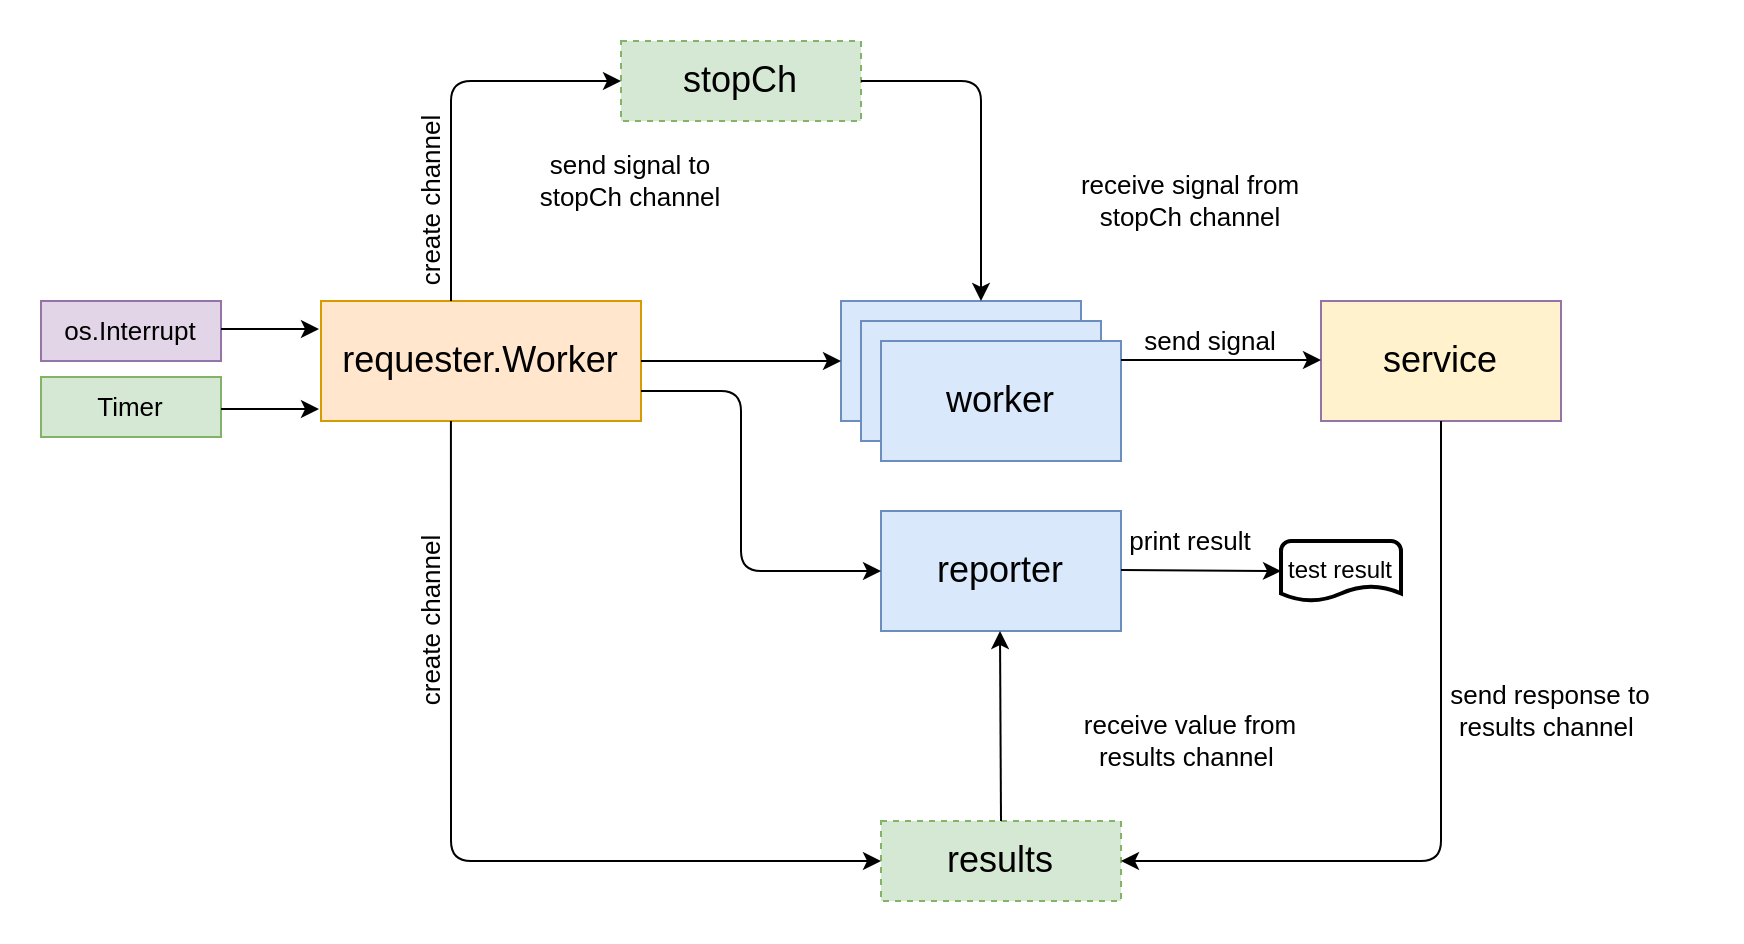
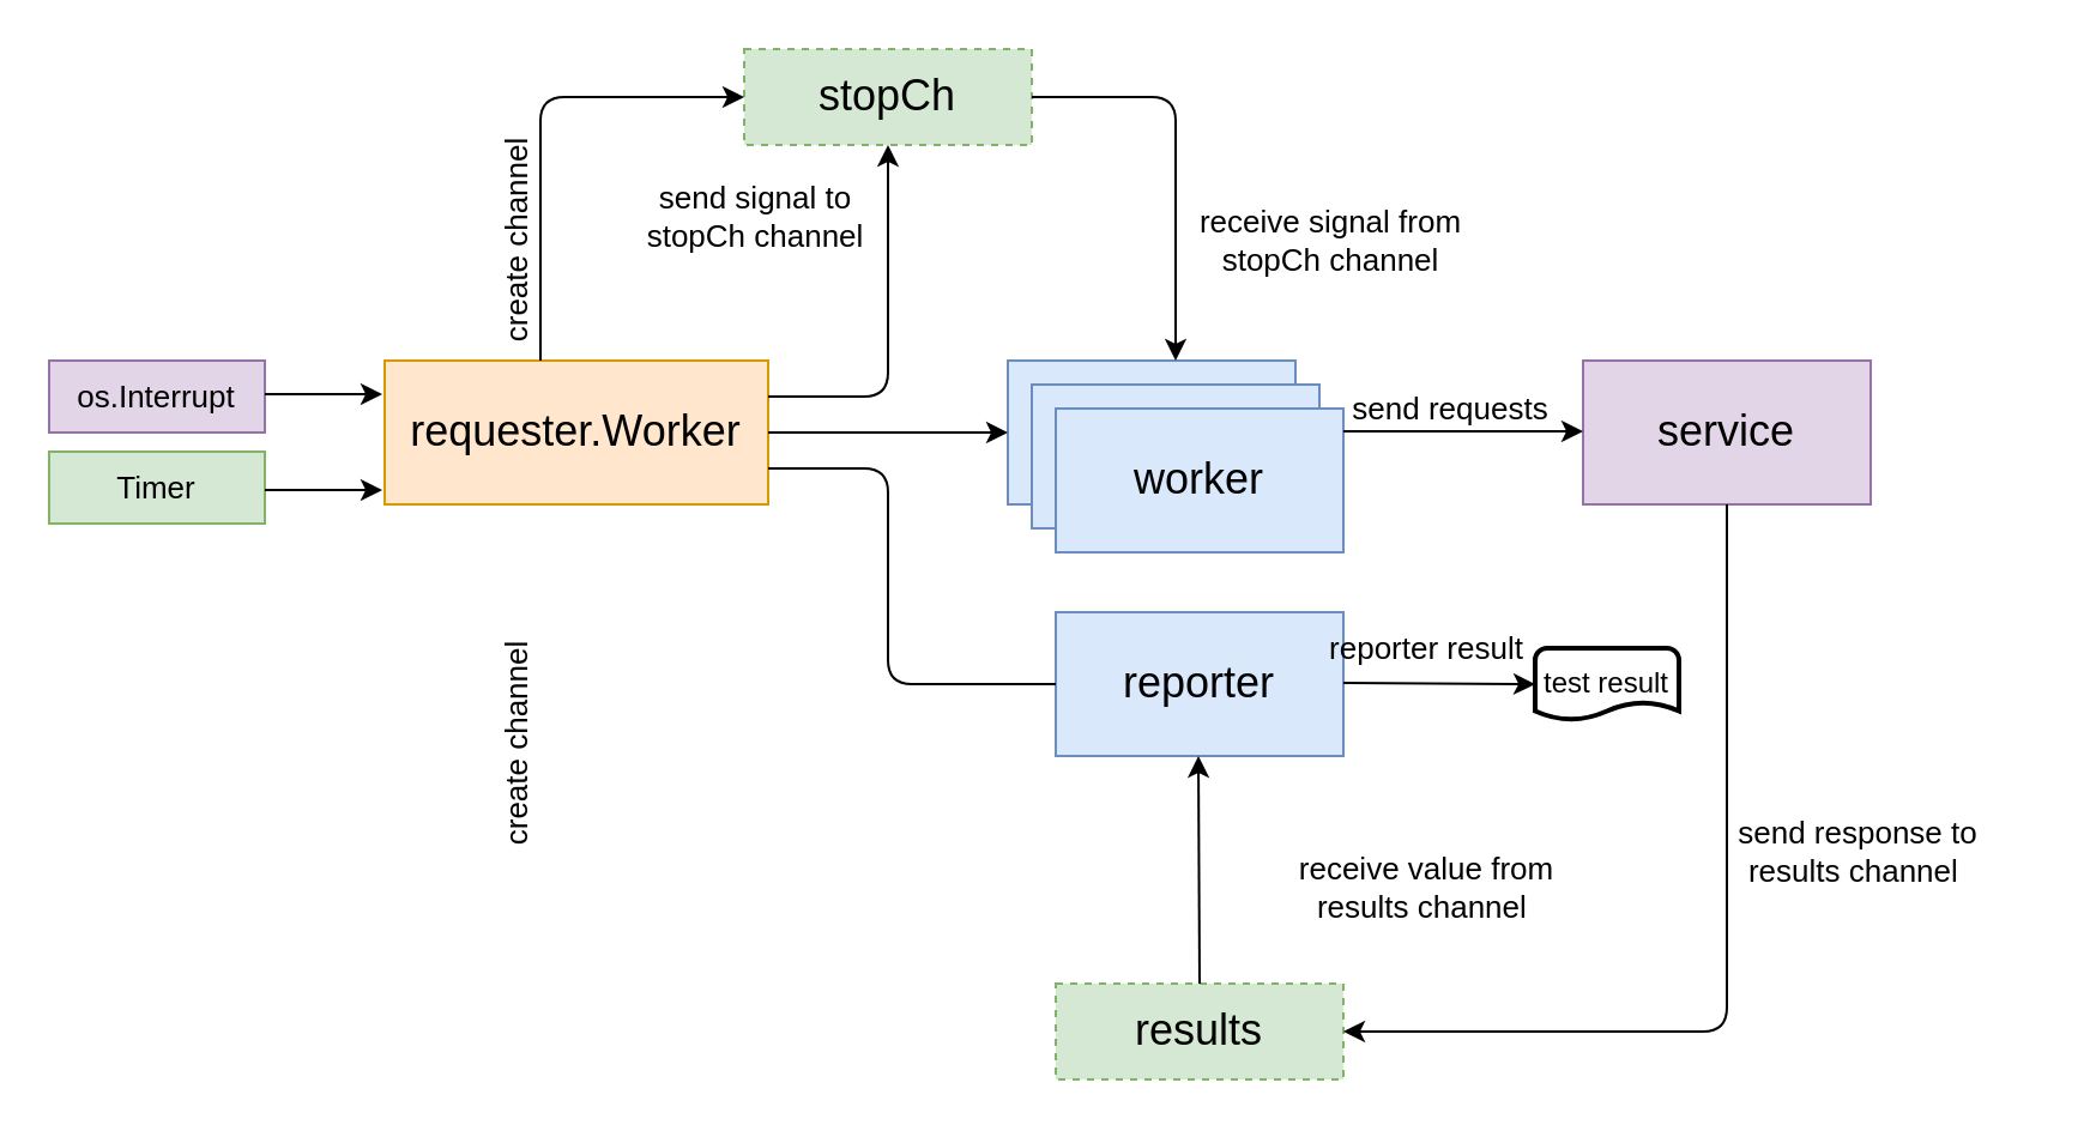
  <mxCell id="0" />
  <mxCell id="1" parent="0" />
  <mxCell id="2" value="worker" style="rounded=0;whiteSpace=wrap;html=1;fontSize=18;fillColor=#dae8fc;strokeColor=#6c8ebf;" parent="1" vertex="1"><mxGeometry x="420" y="150" width="120" height="60" as="geometry" /></mxCell>
  <mxCell id="3" value="worker" style="rounded=0;whiteSpace=wrap;html=1;fontSize=18;fillColor=#dae8fc;strokeColor=#6c8ebf;" parent="1" vertex="1"><mxGeometry x="430" y="160" width="120" height="60" as="geometry" /></mxCell>
  <mxCell id="4" value="worker" style="rounded=0;whiteSpace=wrap;html=1;fontSize=18;fillColor=#dae8fc;strokeColor=#6c8ebf;" parent="1" vertex="1"><mxGeometry x="440" y="170" width="120" height="60" as="geometry" /></mxCell>
  <mxCell id="5" value="requester.Worker" style="rounded=0;whiteSpace=wrap;html=1;fontSize=18;fillColor=#ffe6cc;strokeColor=#d79b00;" parent="1" vertex="1"><mxGeometry x="160" y="150" width="160" height="60" as="geometry" /></mxCell>
  <mxCell id="6" value="" style="endArrow=classic;html=1;fontSize=18;exitX=1;exitY=0.5;exitDx=0;exitDy=0;" parent="1" source="5" edge="1"><mxGeometry width="50" height="50" relative="1" as="geometry"><mxPoint x="430" y="280" as="sourcePoint" /><mxPoint x="420" y="180" as="targetPoint" /></mxGeometry></mxCell>
  <mxCell id="7" value="stopCh" style="rounded=0;whiteSpace=wrap;html=1;fontSize=18;fillColor=#d5e8d4;strokeColor=#82b366;dashed=1;" parent="1" vertex="1"><mxGeometry x="310" y="20" width="120" height="40" as="geometry" /></mxCell>
  <mxCell id="8" value="" style="edgeStyle=segmentEdgeStyle;endArrow=classic;html=1;fontSize=18;entryX=0;entryY=0.5;entryDx=0;entryDy=0;" parent="1" target="7" edge="1"><mxGeometry width="50" height="50" relative="1" as="geometry"><mxPoint x="225" y="150" as="sourcePoint" /><mxPoint x="310" y="70" as="targetPoint" /><Array as="points"><mxPoint x="225" y="40" /></Array></mxGeometry></mxCell>
  <mxCell id="9" value="results" style="rounded=0;whiteSpace=wrap;html=1;fontSize=18;fillColor=#d5e8d4;strokeColor=#82b366;dashed=1;" parent="1" vertex="1"><mxGeometry x="440" y="410" width="120" height="40" as="geometry" /></mxCell>
- <mxCell id="10" value="" style="edgeStyle=segmentEdgeStyle;endArrow=classic;html=1;fontSize=18;exitX=0.406;exitY=1;exitDx=0;exitDy=0;exitPerimeter=0;entryX=0;entryY=0.5;entryDx=0;entryDy=0;" parent="1" source="5" edge="1" target="9"><mxGeometry width="50" height="50" relative="1" as="geometry"><mxPoint x="225" y="390" as="sourcePoint" /><mxPoint x="290" y="390" as="targetPoint" /><Array as="points"><mxPoint x="225" y="430" /></Array></mxGeometry></mxCell>
- <mxCell id="11" value="service" style="rounded=0;whiteSpace=wrap;html=1;fontSize=18;fillColor=#fff2cc;strokeColor=#9673a6;" parent="1" vertex="1"><mxGeometry x="660" y="150" width="120" height="60" as="geometry" /></mxCell>
+ <mxCell id="11" value="service" style="rounded=0;whiteSpace=wrap;html=1;fontSize=18;fillColor=#e1d5e7;strokeColor=#9673a6;" parent="1" vertex="1"><mxGeometry x="660" y="150" width="120" height="60" as="geometry" /></mxCell>
  <mxCell id="12" value="" style="endArrow=classic;html=1;fontSize=18;exitX=1;exitY=0.5;exitDx=0;exitDy=0;" parent="1" edge="1"><mxGeometry width="50" height="50" relative="1" as="geometry"><mxPoint x="560" y="179.5" as="sourcePoint" /><mxPoint x="660" y="179.5" as="targetPoint" /></mxGeometry></mxCell>
  <mxCell id="13" value="" style="edgeStyle=segmentEdgeStyle;endArrow=classic;html=1;fontSize=18;exitX=0.406;exitY=1;exitDx=0;exitDy=0;exitPerimeter=0;entryX=1;entryY=0.5;entryDx=0;entryDy=0;" parent="1" target="9" edge="1"><mxGeometry width="50" height="50" relative="1" as="geometry"><mxPoint x="720" y="210" as="sourcePoint" /><mxPoint x="805.04" y="310" as="targetPoint" /><Array as="points"><mxPoint x="720" y="430" /></Array></mxGeometry></mxCell>
  <mxCell id="14" value="send response to &lt;br&gt;results channel&amp;nbsp;" style="text;html=1;strokeColor=none;fillColor=none;align=center;verticalAlign=middle;whiteSpace=wrap;rounded=0;fontSize=13;" parent="1" vertex="1"><mxGeometry x="700" y="345" width="150" height="20" as="geometry" /></mxCell>
  <mxCell id="15" value="create channel" style="text;html=1;strokeColor=none;fillColor=none;align=center;verticalAlign=middle;whiteSpace=wrap;rounded=0;fontSize=13;rotation=-90;" parent="1" vertex="1"><mxGeometry x="150" y="300" width="130" height="20" as="geometry" /></mxCell>
  <mxCell id="16" value="create channel" style="text;html=1;strokeColor=none;fillColor=none;align=center;verticalAlign=middle;whiteSpace=wrap;rounded=0;fontSize=13;rotation=-90;" parent="1" vertex="1"><mxGeometry x="150" y="90" width="130" height="20" as="geometry" /></mxCell>
  <mxCell id="17" value="os.Interrupt" style="rounded=0;whiteSpace=wrap;html=1;fontSize=13;fillColor=#e1d5e7;strokeColor=#9673a6;" parent="1" vertex="1"><mxGeometry x="20" y="150" width="90" height="30" as="geometry" /></mxCell>
  <mxCell id="18" value="Timer" style="rounded=0;whiteSpace=wrap;html=1;fontSize=13;fillColor=#d5e8d4;strokeColor=#82b366;" parent="1" vertex="1"><mxGeometry x="20" y="188" width="90" height="30" as="geometry" /></mxCell>
  <mxCell id="19" value="" style="endArrow=classic;html=1;fontSize=18;" parent="1" edge="1"><mxGeometry width="50" height="50" relative="1" as="geometry"><mxPoint x="110" y="164" as="sourcePoint" /><mxPoint x="159" y="164" as="targetPoint" /></mxGeometry></mxCell>
  <mxCell id="20" value="send signal to &lt;br&gt;stopCh channel" style="text;html=1;strokeColor=none;fillColor=none;align=center;verticalAlign=middle;whiteSpace=wrap;rounded=0;fontSize=13;" parent="1" vertex="1"><mxGeometry x="250" y="80" width="130" height="20" as="geometry" /></mxCell>
+ <mxCell id="21" value="" style="edgeStyle=segmentEdgeStyle;endArrow=classic;html=1;fontSize=18;exitX=1;exitY=0.25;exitDx=0;exitDy=0;entryX=0.5;entryY=1;entryDx=0;entryDy=0;" parent="1" source="5" target="7" edge="1"><mxGeometry width="50" height="50" relative="1" as="geometry"><mxPoint x="282.5" y="200" as="sourcePoint" /><mxPoint x="368" y="70" as="targetPoint" /><Array as="points"><mxPoint x="370" y="165" /></Array></mxGeometry></mxCell>
  <mxCell id="22" value="" style="endArrow=classic;html=1;fontSize=18;" parent="1" edge="1"><mxGeometry width="50" height="50" relative="1" as="geometry"><mxPoint x="110" y="204" as="sourcePoint" /><mxPoint x="159" y="204" as="targetPoint" /></mxGeometry></mxCell>
  <mxCell id="23" style="edgeStyle=orthogonalEdgeStyle;rounded=0;orthogonalLoop=1;jettySize=auto;html=1;exitX=0.5;exitY=1;exitDx=0;exitDy=0;" edge="1" parent="1" source="20" target="20"><mxGeometry relative="1" as="geometry" /></mxCell>
  <mxCell id="24" value="" style="edgeStyle=segmentEdgeStyle;endArrow=classic;html=1;fontSize=18;verticalAlign=bottom;exitX=1;exitY=0.5;exitDx=0;exitDy=0;" edge="1" parent="1" source="7"><mxGeometry width="50" height="50" relative="1" as="geometry"><mxPoint x="530" y="0" as="sourcePoint" /><mxPoint x="490" y="150" as="targetPoint" /><Array as="points"><mxPoint x="490" y="40" /></Array></mxGeometry></mxCell>
- <mxCell id="25" value="receive signal from stopCh channel" style="text;html=1;strokeColor=none;fillColor=none;align=center;verticalAlign=middle;whiteSpace=wrap;rounded=0;fontSize=13;" vertex="1" parent="1"><mxGeometry x="530" y="90" width="130" height="20" as="geometry" /></mxCell>
+ <mxCell id="25" value="receive signal from stopCh channel" style="text;html=1;strokeColor=none;fillColor=none;align=center;verticalAlign=middle;whiteSpace=wrap;rounded=0;fontSize=13;" vertex="1" parent="1"><mxGeometry x="490" y="90" width="130" height="20" as="geometry" /></mxCell>
  <mxCell id="26" value="reporter" style="rounded=0;whiteSpace=wrap;html=1;fontSize=18;fillColor=#dae8fc;strokeColor=#6c8ebf;" vertex="1" parent="1"><mxGeometry x="440" y="255" width="120" height="60" as="geometry" /></mxCell>
- <mxCell id="27" value="" style="edgeStyle=segmentEdgeStyle;endArrow=classic;html=1;fontSize=18;exitX=1;exitY=0.75;exitDx=0;exitDy=0;entryX=0;entryY=0.5;entryDx=0;entryDy=0;" edge="1" parent="1" source="5" target="26"><mxGeometry width="50" height="50" relative="1" as="geometry"><mxPoint x="354.96" y="190" as="sourcePoint" /><mxPoint x="430" y="370" as="targetPoint" /><Array as="points"><mxPoint x="370" y="195" /><mxPoint x="370" y="285" /></Array></mxGeometry></mxCell>
+ <mxCell id="27" value="" style="edgeStyle=segmentEdgeStyle;endArrow=none;html=1;fontSize=18;exitX=1;exitY=0.75;exitDx=0;exitDy=0;entryX=0;entryY=0.5;entryDx=0;entryDy=0;" edge="1" parent="1" source="5" target="26"><mxGeometry width="50" height="50" relative="1" as="geometry"><mxPoint x="354.96" y="190" as="sourcePoint" /><mxPoint x="430" y="370" as="targetPoint" /><Array as="points"><mxPoint x="370" y="195" /><mxPoint x="370" y="285" /></Array></mxGeometry></mxCell>
  <mxCell id="28" value="" style="endArrow=classic;html=1;fontSize=18;exitX=0.5;exitY=0;exitDx=0;exitDy=0;" edge="1" parent="1" source="9"><mxGeometry width="50" height="50" relative="1" as="geometry"><mxPoint x="499.5" y="395" as="sourcePoint" /><mxPoint x="499.5" y="315" as="targetPoint" /></mxGeometry></mxCell>
  <mxCell id="29" value="receive value from&lt;br&gt;results channel&amp;nbsp;" style="text;html=1;strokeColor=none;fillColor=none;align=center;verticalAlign=middle;whiteSpace=wrap;rounded=0;fontSize=13;" vertex="1" parent="1"><mxGeometry x="520" y="360" width="150" height="20" as="geometry" /></mxCell>
- <mxCell id="30" value="send signal" style="text;html=1;strokeColor=none;fillColor=none;align=center;verticalAlign=middle;whiteSpace=wrap;rounded=0;fontSize=13;" vertex="1" parent="1"><mxGeometry x="540" y="160" width="130" height="20" as="geometry" /></mxCell>
- <mxCell id="31" value="print result" style="text;html=1;strokeColor=none;fillColor=none;align=center;verticalAlign=middle;whiteSpace=wrap;rounded=0;fontSize=13;" vertex="1" parent="1"><mxGeometry x="530" y="260" width="130" height="20" as="geometry" /></mxCell>
+ <mxCell id="30" value="send requests" style="text;html=1;strokeColor=none;fillColor=none;align=center;verticalAlign=middle;whiteSpace=wrap;rounded=0;fontSize=13;" vertex="1" parent="1"><mxGeometry x="540" y="160" width="130" height="20" as="geometry" /></mxCell>
+ <mxCell id="31" value="reporter result" style="text;html=1;strokeColor=none;fillColor=none;align=center;verticalAlign=middle;whiteSpace=wrap;rounded=0;fontSize=13;" vertex="1" parent="1"><mxGeometry x="530" y="260" width="130" height="20" as="geometry" /></mxCell>
  <mxCell id="32" value="" style="endArrow=classic;html=1;fontSize=18;" edge="1" parent="1"><mxGeometry width="50" height="50" relative="1" as="geometry"><mxPoint x="560" y="284.5" as="sourcePoint" /><mxPoint x="640" y="285" as="targetPoint" /></mxGeometry></mxCell>
  <mxCell id="33" value="test result" style="strokeWidth=2;html=1;shape=mxgraph.flowchart.document2;whiteSpace=wrap;size=0.25;" vertex="1" parent="1"><mxGeometry x="640" y="270" width="60" height="30" as="geometry" /></mxCell>
